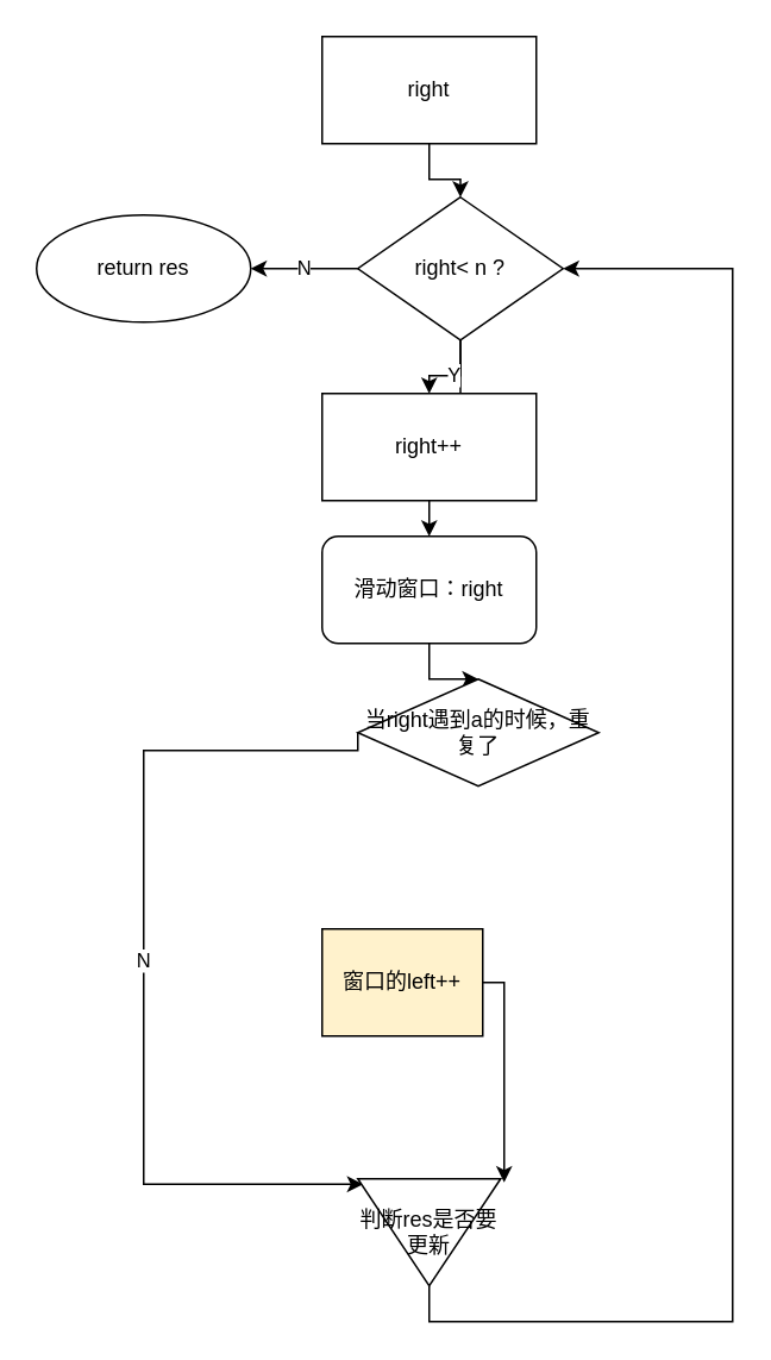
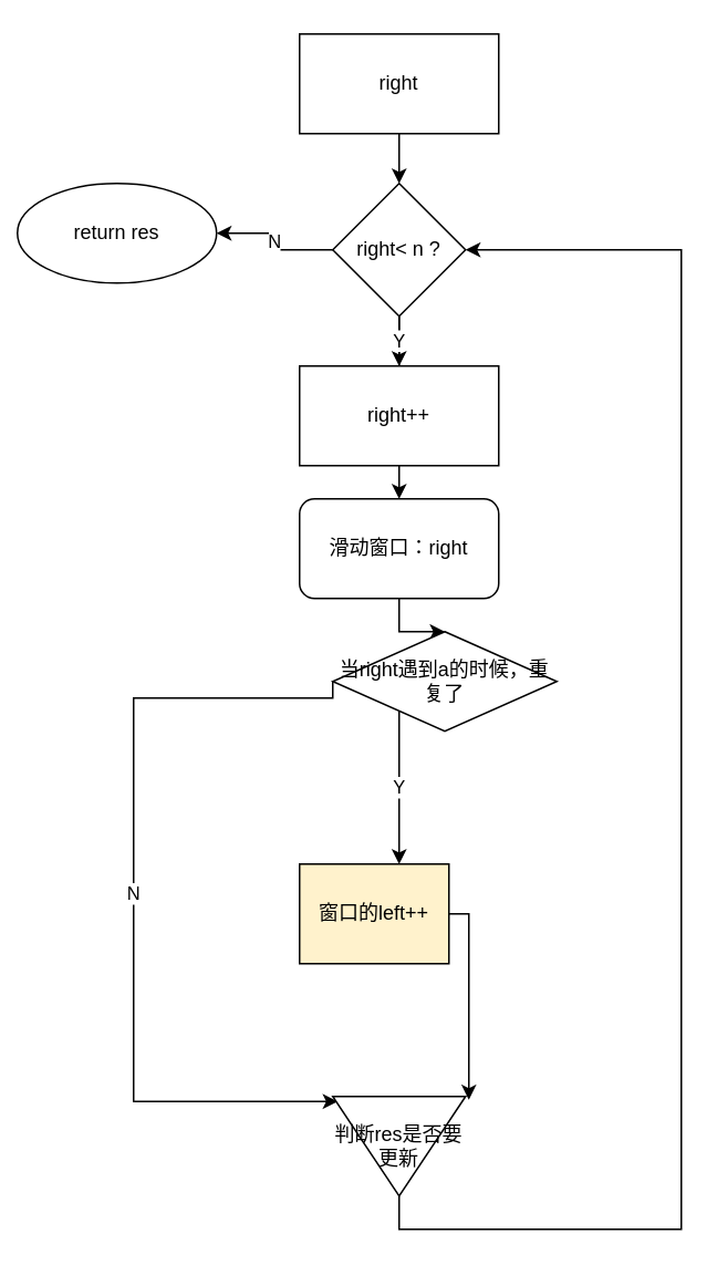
  <mxCell id="0" />
  <mxCell id="1" parent="0" />
  <mxCell id="2" value="" style="edgeStyle=orthogonalEdgeStyle;rounded=0;orthogonalLoop=1;jettySize=auto;html=1;" edge="1" parent="1" source="3" target="14"><mxGeometry relative="1" as="geometry" /></mxCell>
  <mxCell id="3" value="right" style="rounded=0;whiteSpace=wrap;html=1;" vertex="1" parent="1"><mxGeometry x="180" y="20" width="120" height="60" as="geometry" /></mxCell>
  <mxCell id="4" value="" style="edgeStyle=orthogonalEdgeStyle;rounded=0;orthogonalLoop=1;jettySize=auto;html=1;" edge="1" parent="1" source="5" target="8"><mxGeometry relative="1" as="geometry" /></mxCell>
  <mxCell id="5" value="滑动窗口：right" style="rounded=1;whiteSpace=wrap;html=1;" vertex="1" parent="1"><mxGeometry x="180" y="300" width="120" height="60" as="geometry" /></mxCell>
+ <mxCell id="6" value="Y" style="edgeStyle=orthogonalEdgeStyle;rounded=0;orthogonalLoop=1;jettySize=auto;html=1;" edge="1" parent="1" source="8" target="10"><mxGeometry relative="1" as="geometry"><Array as="points"><mxPoint x="240" y="460" /><mxPoint x="240" y="460" /></Array></mxGeometry></mxCell>
  <mxCell id="7" value="N" style="edgeStyle=orthogonalEdgeStyle;rounded=0;orthogonalLoop=1;jettySize=auto;html=1;exitX=0;exitY=0.5;exitDx=0;exitDy=0;entryX=0.05;entryY=0.963;entryDx=0;entryDy=0;entryPerimeter=0;" edge="1" parent="1" source="8" target="16"><mxGeometry relative="1" as="geometry"><Array as="points"><mxPoint x="80" y="420" /><mxPoint x="80" y="663" /></Array></mxGeometry></mxCell>
  <mxCell id="8" value="当right遇到a的时候，重复了" style="rhombus;whiteSpace=wrap;html=1;" vertex="1" parent="1"><mxGeometry x="200" y="380" width="135" height="60" as="geometry" /></mxCell>
  <mxCell id="9" style="edgeStyle=orthogonalEdgeStyle;rounded=0;orthogonalLoop=1;jettySize=auto;html=1;entryX=0.033;entryY=-0.025;entryDx=0;entryDy=0;entryPerimeter=0;" edge="1" parent="1" source="10" target="16"><mxGeometry relative="1" as="geometry"><Array as="points"><mxPoint x="282" y="550" /></Array></mxGeometry></mxCell>
  <mxCell id="10" value="窗口的left++" style="whiteSpace=wrap;html=1;fillColor=#fff2cc;" vertex="1" parent="1"><mxGeometry x="180" y="520" width="90" height="60" as="geometry" /></mxCell>
  <mxCell id="11" style="edgeStyle=orthogonalEdgeStyle;rounded=0;orthogonalLoop=1;jettySize=auto;html=1;entryX=0.5;entryY=0;entryDx=0;entryDy=0;" edge="1" parent="1" source="14" target="5"><mxGeometry relative="1" as="geometry" /></mxCell>
  <mxCell id="12" value="Y" style="edgeStyle=orthogonalEdgeStyle;rounded=0;orthogonalLoop=1;jettySize=auto;html=1;" edge="1" parent="1" source="14" target="17"><mxGeometry relative="1" as="geometry" /></mxCell>
  <mxCell id="13" value="N" style="edgeStyle=orthogonalEdgeStyle;rounded=0;orthogonalLoop=1;jettySize=auto;html=1;" edge="1" parent="1" source="14" target="18"><mxGeometry relative="1" as="geometry" /></mxCell>
- <mxCell id="14" value="right&amp;lt; n ?" style="rhombus;whiteSpace=wrap;html=1;rounded=0;" vertex="1" parent="1"><mxGeometry x="200" y="110" width="115" height="80" as="geometry" /></mxCell>
+ <mxCell id="14" value="right&amp;lt; n ?" style="rhombus;whiteSpace=wrap;html=1;rounded=0;" vertex="1" parent="1"><mxGeometry x="200" y="110" width="80" height="80" as="geometry" /></mxCell>
  <mxCell id="15" style="edgeStyle=orthogonalEdgeStyle;rounded=0;orthogonalLoop=1;jettySize=auto;html=1;exitX=1;exitY=0.5;exitDx=0;exitDy=0;entryX=1;entryY=0.5;entryDx=0;entryDy=0;" edge="1" parent="1" source="16" target="14"><mxGeometry relative="1" as="geometry"><Array as="points"><mxPoint x="240" y="740" /><mxPoint x="410" y="740" /><mxPoint x="410" y="150" /></Array></mxGeometry></mxCell>
  <mxCell id="16" value="判断res是否要更新" style="triangle;whiteSpace=wrap;html=1;direction=south;" vertex="1" parent="1"><mxGeometry x="200" y="660" width="80" height="60" as="geometry" /></mxCell>
  <mxCell id="17" value="right++" style="whiteSpace=wrap;html=1;rounded=0;" vertex="1" parent="1"><mxGeometry x="180" y="220" width="120" height="60" as="geometry" /></mxCell>
- <mxCell id="18" value="return res" style="ellipse;whiteSpace=wrap;html=1;rounded=0;" vertex="1" parent="1"><mxGeometry x="20" y="120" width="120" height="60" as="geometry" /></mxCell>
+ <mxCell id="18" value="return res" style="ellipse;whiteSpace=wrap;html=1;rounded=0;" vertex="1" parent="1"><mxGeometry x="10" y="110" width="120" height="60" as="geometry" /></mxCell>
